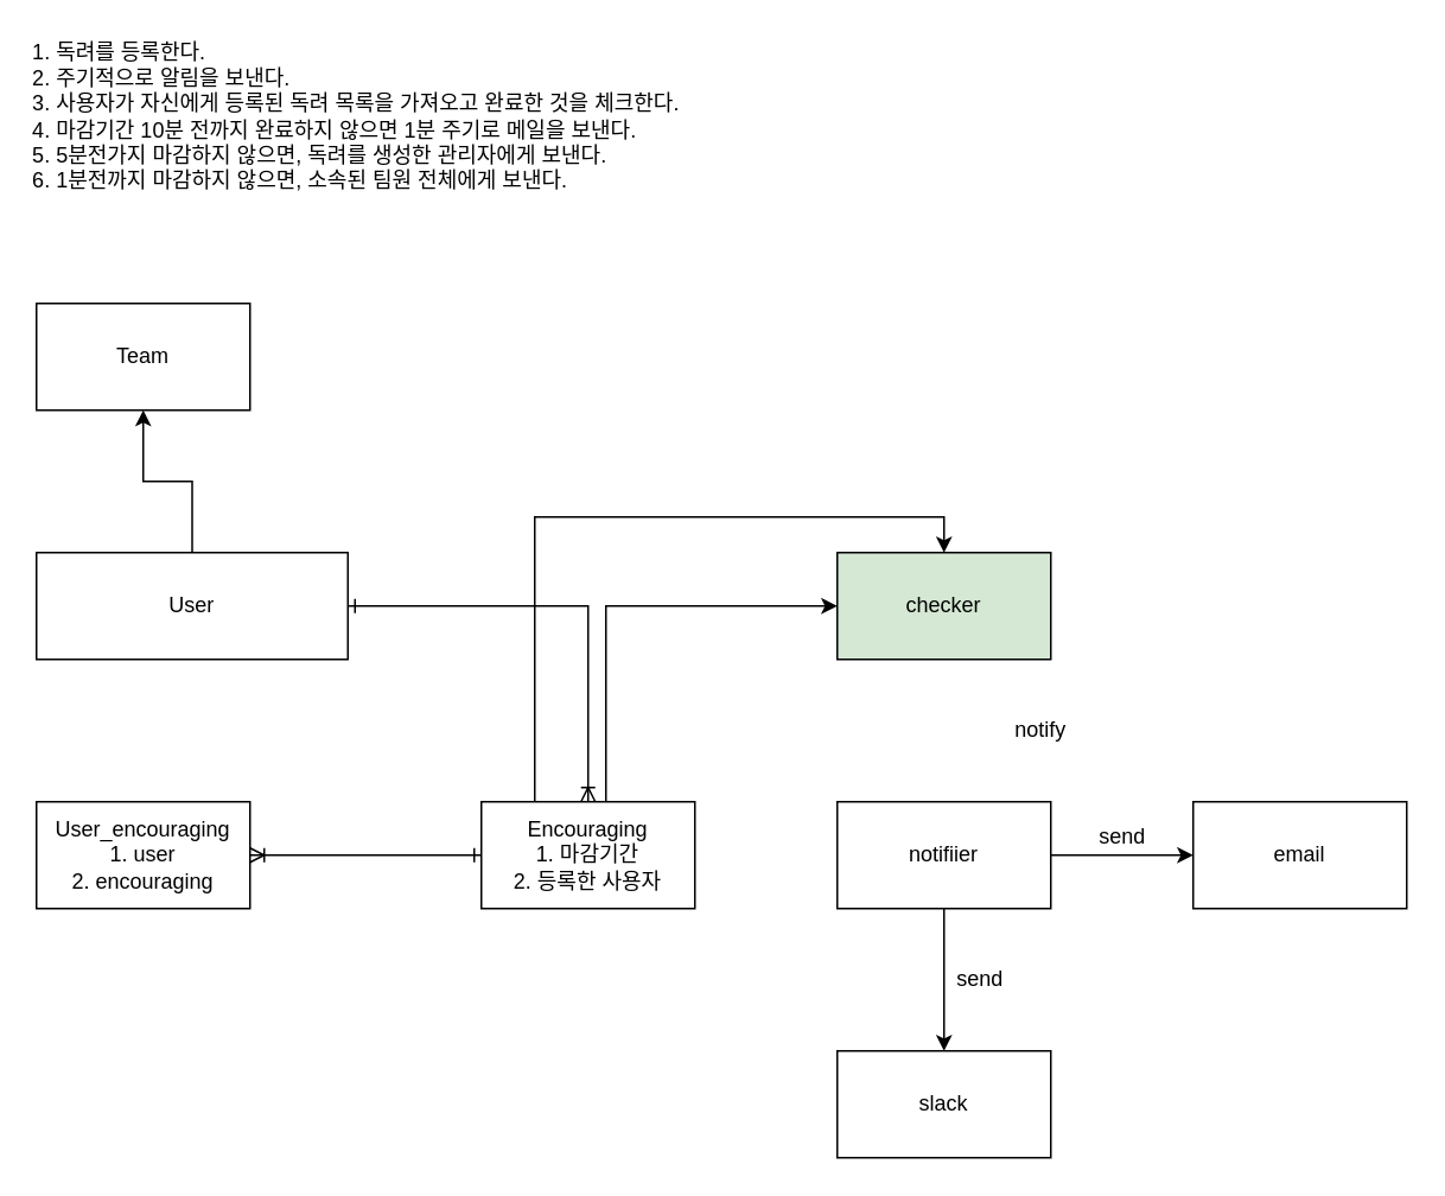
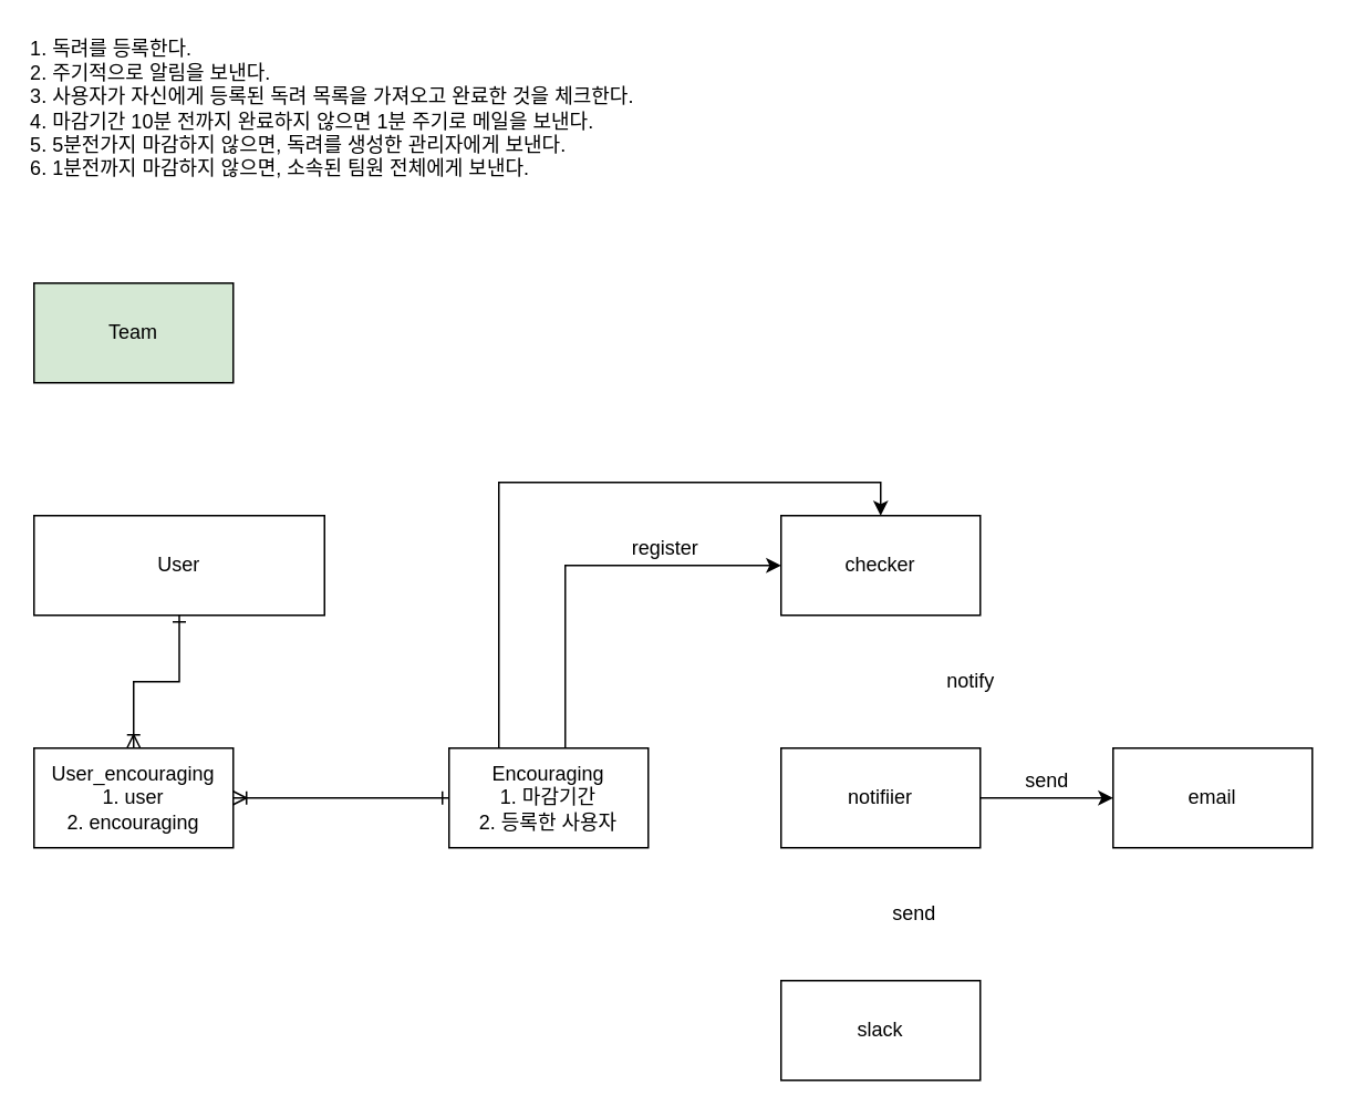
  <mxCell id="0" />
  <mxCell id="1" parent="0" />
  <mxCell id="2" value="" style="edgeStyle=orthogonalEdgeStyle;rounded=0;orthogonalLoop=1;jettySize=auto;html=1;entryX=0;entryY=0.5;entryDx=0;entryDy=0;" edge="1" parent="1" source="5" target="11"><mxGeometry relative="1" as="geometry"><mxPoint x="330" y="370" as="targetPoint" /><Array as="points"><mxPoint x="340" y="340" /></Array></mxGeometry></mxCell>
  <mxCell id="3" value="" style="edgeStyle=orthogonalEdgeStyle;rounded=0;orthogonalLoop=1;jettySize=auto;html=1;entryX=0.5;entryY=0;entryDx=0;entryDy=0;" edge="1" parent="1" source="5" target="11"><mxGeometry relative="1" as="geometry"><mxPoint x="190" y="480" as="targetPoint" /><Array as="points"><mxPoint x="300" y="290" /><mxPoint x="530" y="290" /></Array></mxGeometry></mxCell>
  <mxCell id="4" value="" style="edgeStyle=orthogonalEdgeStyle;rounded=0;orthogonalLoop=1;jettySize=auto;html=1;entryX=1;entryY=0.5;entryDx=0;entryDy=0;endArrow=ERoneToMany;endFill=0;startArrow=ERone;startFill=0;" edge="1" parent="1" source="5" target="21"><mxGeometry relative="1" as="geometry"><mxPoint x="190" y="480" as="targetPoint" /></mxGeometry></mxCell>
  <mxCell id="5" value="Encouraging&lt;br&gt;1. 마감기간&lt;br&gt;2. 등록한 사용자" style="rounded=0;whiteSpace=wrap;html=1;" vertex="1" parent="1"><mxGeometry x="270" y="450" width="120" height="60" as="geometry" /></mxCell>
  <mxCell id="6" value="" style="edgeStyle=orthogonalEdgeStyle;rounded=0;orthogonalLoop=1;jettySize=auto;html=1;" edge="1" parent="1" source="8" target="9"><mxGeometry relative="1" as="geometry" /></mxCell>
- <mxCell id="7" value="" style="edgeStyle=orthogonalEdgeStyle;rounded=0;orthogonalLoop=1;jettySize=auto;html=1;" edge="1" parent="1" source="8" target="10"><mxGeometry relative="1" as="geometry" /></mxCell>
  <mxCell id="8" value="notifiier" style="whiteSpace=wrap;html=1;rounded=0;" vertex="1" parent="1"><mxGeometry x="470" y="450" width="120" height="60" as="geometry" /></mxCell>
  <mxCell id="9" value="email" style="whiteSpace=wrap;html=1;rounded=0;" vertex="1" parent="1"><mxGeometry x="670" y="450" width="120" height="60" as="geometry" /></mxCell>
  <mxCell id="10" value="slack" style="whiteSpace=wrap;html=1;rounded=0;" vertex="1" parent="1"><mxGeometry x="470" y="590" width="120" height="60" as="geometry" /></mxCell>
- <mxCell id="11" value="checker" style="whiteSpace=wrap;html=1;rounded=0;fillColor=#d5e8d4;" vertex="1" parent="1"><mxGeometry x="470" y="310" width="120" height="60" as="geometry" /></mxCell>
+ <mxCell id="11" value="checker" style="whiteSpace=wrap;html=1;rounded=0;" vertex="1" parent="1"><mxGeometry x="470" y="310" width="120" height="60" as="geometry" /></mxCell>
  <mxCell id="12" value="notify&lt;br&gt;" style="text;html=1;align=center;verticalAlign=middle;resizable=0;points=[];autosize=1;strokeColor=none;" vertex="1" parent="1"><mxGeometry x="564" y="400" width="40" height="20" as="geometry" /></mxCell>
+ <mxCell id="13" value="register" style="text;html=1;align=center;verticalAlign=middle;resizable=0;points=[];autosize=1;strokeColor=none;" vertex="1" parent="1"><mxGeometry x="370" y="320" width="60" height="20" as="geometry" /></mxCell>
  <mxCell id="14" value="send" style="text;html=1;align=center;verticalAlign=middle;resizable=0;points=[];autosize=1;strokeColor=none;" vertex="1" parent="1"><mxGeometry x="610" y="460" width="40" height="20" as="geometry" /></mxCell>
  <mxCell id="15" value="send" style="text;html=1;align=center;verticalAlign=middle;resizable=0;points=[];autosize=1;strokeColor=none;" vertex="1" parent="1"><mxGeometry x="530" y="540" width="40" height="20" as="geometry" /></mxCell>
  <mxCell id="16" value="&lt;div style=&quot;text-align: left&quot;&gt;&lt;span&gt;1. 독려를 등록한다.&lt;/span&gt;&lt;/div&gt;&lt;div style=&quot;text-align: left&quot;&gt;&lt;span&gt;2. 주기적으로 알림을 보낸다.&lt;/span&gt;&lt;/div&gt;&lt;div style=&quot;text-align: left&quot;&gt;&lt;span&gt;3. 사용자가 자신에게 등록된 독려 목록을 가져오고 완료한 것을 체크한다.&amp;nbsp;&lt;/span&gt;&lt;/div&gt;&lt;div style=&quot;text-align: left&quot;&gt;&lt;span&gt;4. 마감기간 10분 전까지 완료하지 않으면 1분 주기로 메일을 보낸다.&lt;/span&gt;&lt;/div&gt;&lt;div style=&quot;text-align: left&quot;&gt;&lt;span&gt;5. 5분전가지 마감하지 않으면, 독려를 생성한 관리자에게 보낸다.&lt;/span&gt;&lt;/div&gt;&lt;div style=&quot;text-align: left&quot;&gt;&lt;span&gt;6. 1분전까지 마감하지 않으면, 소속된 팀원 전체에게 보낸다.&lt;/span&gt;&lt;/div&gt;" style="text;html=1;align=center;verticalAlign=middle;resizable=0;points=[];autosize=1;strokeColor=none;" vertex="1" parent="1"><mxGeometry x="21" y="20" width="360" height="90" as="geometry" /></mxCell>
- <mxCell id="17" value="" style="edgeStyle=orthogonalEdgeStyle;rounded=0;orthogonalLoop=1;jettySize=auto;html=1;" edge="1" parent="1" source="19" target="20"><mxGeometry relative="1" as="geometry" /></mxCell>
- <mxCell id="18" value="" style="edgeStyle=orthogonalEdgeStyle;rounded=0;orthogonalLoop=1;jettySize=auto;html=1;endArrow=ERoneToMany;endFill=0;startArrow=ERone;startFill=0;" edge="1" parent="1" source="19" target="5"><mxGeometry relative="1" as="geometry" /></mxCell>
+ <mxCell id="18" value="" style="edgeStyle=orthogonalEdgeStyle;rounded=0;orthogonalLoop=1;jettySize=auto;html=1;endArrow=ERoneToMany;endFill=0;startArrow=ERone;startFill=0;" edge="1" parent="1" source="19" target="21"><mxGeometry relative="1" as="geometry" /></mxCell>
  <mxCell id="19" value="User" style="whiteSpace=wrap;html=1;" vertex="1" parent="1"><mxGeometry x="20" y="310" width="175" height="60" as="geometry" /></mxCell>
- <mxCell id="20" value="Team" style="whiteSpace=wrap;html=1;" vertex="1" parent="1"><mxGeometry x="20" y="170" width="120" height="60" as="geometry" /></mxCell>
+ <mxCell id="20" value="Team" style="whiteSpace=wrap;html=1;fillColor=#d5e8d4;" vertex="1" parent="1"><mxGeometry x="20" y="170" width="120" height="60" as="geometry" /></mxCell>
  <mxCell id="21" value="User_encouraging&lt;br&gt;1. user&lt;br&gt;2. encouraging" style="whiteSpace=wrap;html=1;" vertex="1" parent="1"><mxGeometry x="20" y="450" width="120" height="60" as="geometry" /></mxCell>
